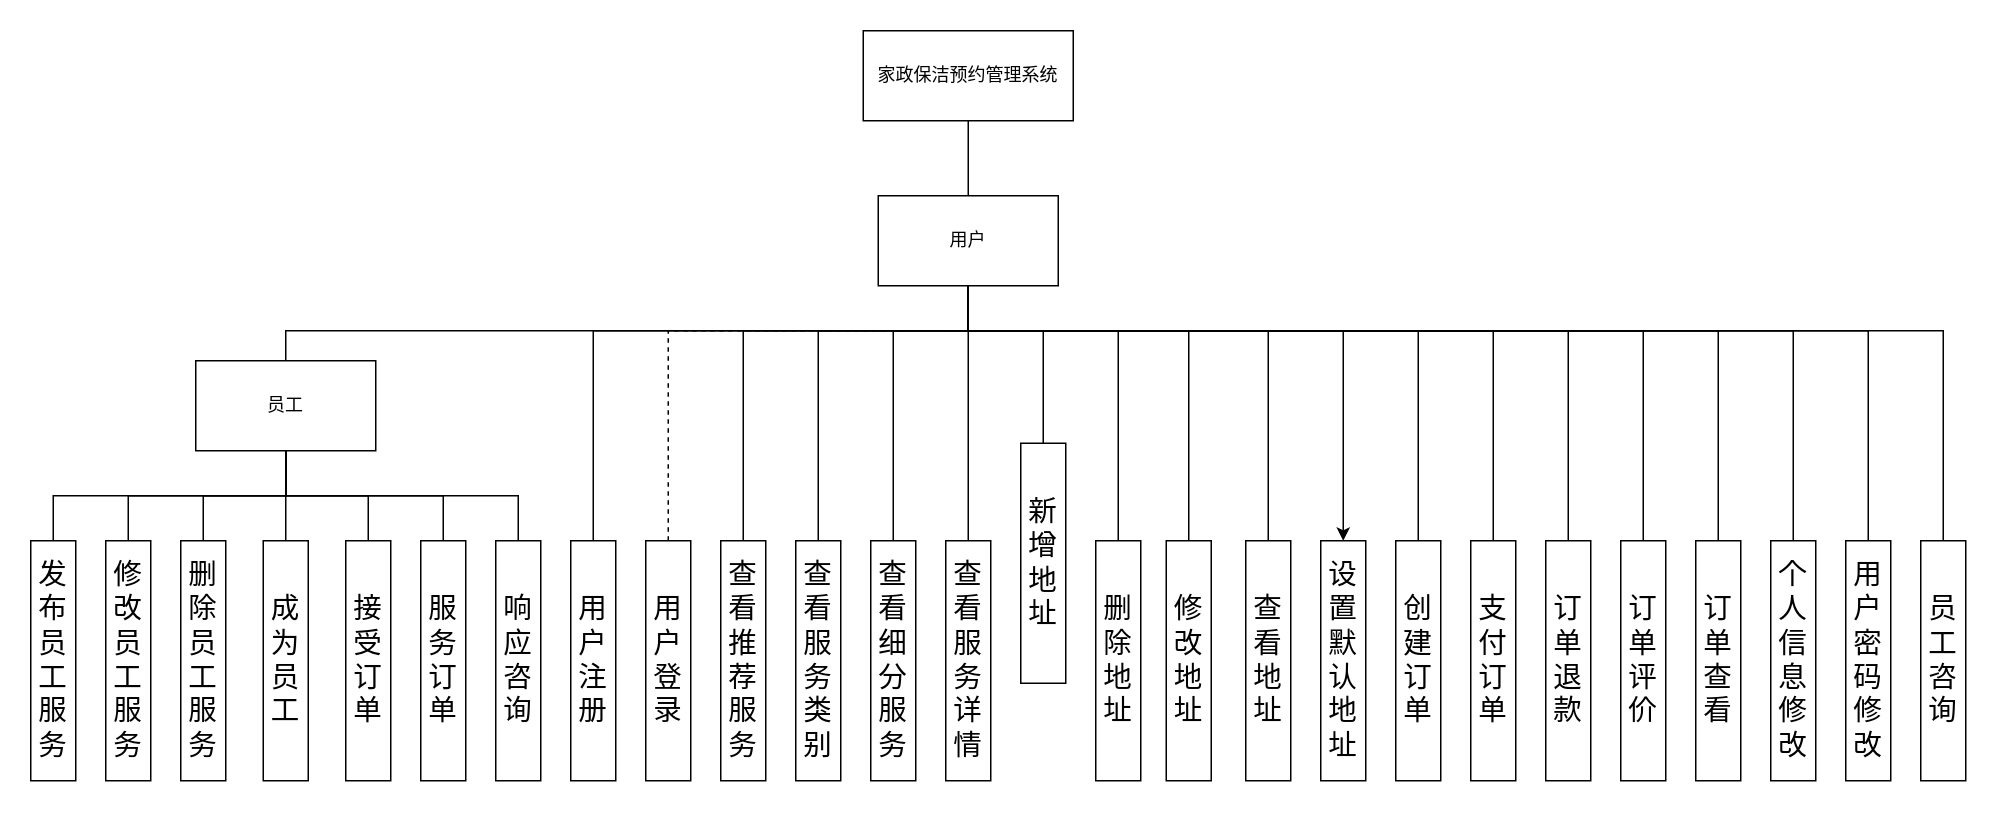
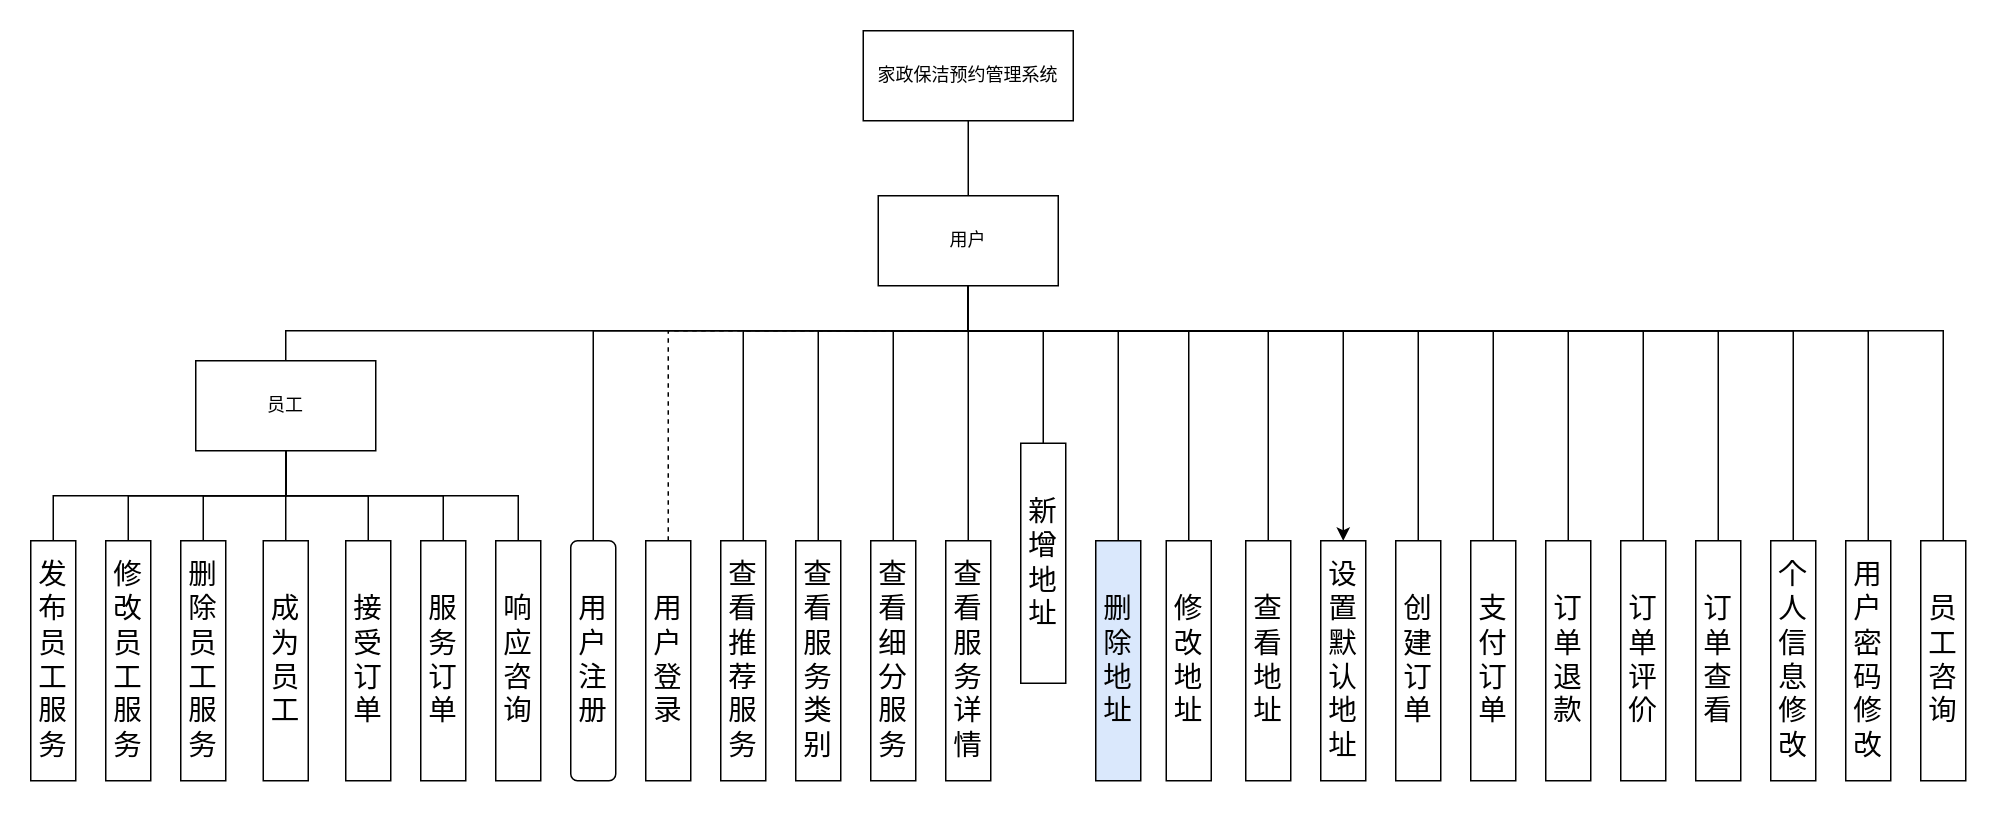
  <mxCell id="0" />
  <mxCell id="1" parent="0" />
  <mxCell id="2" value="家政保洁预约管理系统" style="rounded=0;whiteSpace=wrap;html=1;" vertex="1" parent="1"><mxGeometry x="575" width="140" height="60" as="geometry" y="20" /></mxCell>
  <mxCell id="3" value="员工" style="whiteSpace=wrap;html=1;rounded=0;" vertex="1" parent="1"><mxGeometry x="130" y="240" width="120" height="60" as="geometry" /></mxCell>
  <mxCell id="4" value="发布员工服务" style="rounded=0;whiteSpace=wrap;html=1;fontSize=19;" vertex="1" parent="1"><mxGeometry x="20" y="360" width="30" height="160" as="geometry" /></mxCell>
  <mxCell id="5" value="修改员工服务" style="rounded=0;whiteSpace=wrap;html=1;fontSize=19;" vertex="1" parent="1"><mxGeometry x="70" y="360" width="30" height="160" as="geometry" /></mxCell>
  <mxCell id="6" value="删除员工服务" style="rounded=0;whiteSpace=wrap;html=1;fontSize=19;" vertex="1" parent="1"><mxGeometry x="120" y="360" width="30" height="160" as="geometry" /></mxCell>
  <mxCell id="7" value="成为员工" style="rounded=0;whiteSpace=wrap;html=1;fontSize=19;align=center;" vertex="1" parent="1"><mxGeometry x="175" y="360" width="30" height="160" as="geometry" /></mxCell>
  <mxCell id="8" value="接受订单" style="rounded=0;whiteSpace=wrap;html=1;fontSize=19;" vertex="1" parent="1"><mxGeometry x="230" y="360" width="30" height="160" as="geometry" /></mxCell>
  <mxCell id="9" value="服务订单" style="rounded=0;whiteSpace=wrap;html=1;fontSize=19;" vertex="1" parent="1"><mxGeometry x="280" y="360" width="30" height="160" as="geometry" /></mxCell>
  <mxCell id="10" value="响应咨询" style="rounded=0;whiteSpace=wrap;html=1;fontSize=19;" vertex="1" parent="1"><mxGeometry x="330" y="360" width="30" height="160" as="geometry" /></mxCell>
  <mxCell id="11" value="" style="endArrow=none;html=1;rounded=0;exitX=0.5;exitY=0;exitDx=0;exitDy=0;entryX=0.5;entryY=1;entryDx=0;entryDy=0;edgeStyle=orthogonalEdgeStyle;" edge="1" parent="1" source="4" target="3"><mxGeometry width="50" height="50" relative="1" as="geometry"><mxPoint x="370" y="410" as="sourcePoint" /><mxPoint x="420" y="360" as="targetPoint" /></mxGeometry></mxCell>
  <mxCell id="12" value="" style="endArrow=none;html=1;rounded=0;exitX=0.5;exitY=0;exitDx=0;exitDy=0;entryX=0.5;entryY=1;entryDx=0;entryDy=0;edgeStyle=orthogonalEdgeStyle;" edge="1" parent="1" source="5" target="3"><mxGeometry width="50" height="50" relative="1" as="geometry"><mxPoint x="175" y="370" as="sourcePoint" /><mxPoint x="330" y="300" as="targetPoint" /></mxGeometry></mxCell>
  <mxCell id="13" value="" style="endArrow=none;html=1;rounded=0;exitX=0.5;exitY=0;exitDx=0;exitDy=0;entryX=0.5;entryY=1;entryDx=0;entryDy=0;edgeStyle=orthogonalEdgeStyle;" edge="1" parent="1" source="6" target="3"><mxGeometry width="50" height="50" relative="1" as="geometry"><mxPoint x="185" y="380" as="sourcePoint" /><mxPoint x="340" y="310" as="targetPoint" /></mxGeometry></mxCell>
  <mxCell id="14" value="" style="endArrow=none;html=1;rounded=0;exitX=0.5;exitY=0;exitDx=0;exitDy=0;entryX=0.5;entryY=1;entryDx=0;entryDy=0;edgeStyle=orthogonalEdgeStyle;" edge="1" parent="1" source="7" target="3"><mxGeometry width="50" height="50" relative="1" as="geometry"><mxPoint x="195" y="390" as="sourcePoint" /><mxPoint x="350" y="320" as="targetPoint" /></mxGeometry></mxCell>
  <mxCell id="15" value="" style="endArrow=none;html=1;rounded=0;exitX=0.5;exitY=0;exitDx=0;exitDy=0;entryX=0.5;entryY=1;entryDx=0;entryDy=0;edgeStyle=orthogonalEdgeStyle;" edge="1" parent="1" source="8" target="3"><mxGeometry width="50" height="50" relative="1" as="geometry"><mxPoint x="205" y="400" as="sourcePoint" /><mxPoint x="360" y="330" as="targetPoint" /></mxGeometry></mxCell>
  <mxCell id="16" value="" style="endArrow=none;html=1;rounded=0;exitX=0.5;exitY=0;exitDx=0;exitDy=0;edgeStyle=orthogonalEdgeStyle;entryX=0.5;entryY=1;entryDx=0;entryDy=0;" edge="1" parent="1" source="9" target="3"><mxGeometry width="50" height="50" relative="1" as="geometry"><mxPoint x="215" y="410" as="sourcePoint" /><mxPoint x="320" y="290" as="targetPoint" /></mxGeometry></mxCell>
  <mxCell id="17" value="" style="endArrow=none;html=1;rounded=0;exitX=0.5;exitY=1;exitDx=0;exitDy=0;entryX=0.5;entryY=0;entryDx=0;entryDy=0;edgeStyle=orthogonalEdgeStyle;" edge="1" parent="1" source="3" target="10"><mxGeometry width="50" height="50" relative="1" as="geometry"><mxPoint x="225" y="420" as="sourcePoint" /><mxPoint x="380" y="350" as="targetPoint" /></mxGeometry></mxCell>
- <mxCell id="18" value="用户注册" style="rounded=0;whiteSpace=wrap;html=1;fontSize=19;" vertex="1" parent="1"><mxGeometry x="380" y="360" width="30" height="160" as="geometry" /></mxCell>
+ <mxCell id="18" value="用户注册" style="whiteSpace=wrap;html=1;fontSize=19;rounded=1;" vertex="1" parent="1"><mxGeometry x="380" y="360" width="30" height="160" as="geometry" /></mxCell>
  <mxCell id="19" value="用户" style="whiteSpace=wrap;html=1;rounded=0;" vertex="1" parent="1"><mxGeometry x="585" y="130" width="120" height="60" as="geometry" /></mxCell>
  <mxCell id="20" value="" style="endArrow=none;html=1;rounded=0;exitX=0.5;exitY=0;exitDx=0;exitDy=0;entryX=0.5;entryY=1;entryDx=0;entryDy=0;edgeStyle=orthogonalEdgeStyle;" edge="1" parent="1" source="19" target="2"><mxGeometry width="50" height="50" relative="1" as="geometry"><mxPoint x="525" y="160" as="sourcePoint" /><mxPoint x="655" y="100" as="targetPoint" /></mxGeometry></mxCell>
  <mxCell id="21" value="用户登录" style="rounded=0;whiteSpace=wrap;html=1;fontSize=19;" vertex="1" parent="1"><mxGeometry x="430" y="360" width="30" height="160" as="geometry" /></mxCell>
  <mxCell id="22" value="查看推荐服务" style="rounded=0;whiteSpace=wrap;html=1;fontSize=19;" vertex="1" parent="1"><mxGeometry x="480" y="360" width="30" height="160" as="geometry" /></mxCell>
  <mxCell id="23" value="查看服务类别" style="rounded=0;whiteSpace=wrap;html=1;fontSize=19;" vertex="1" parent="1"><mxGeometry x="530" y="360" width="30" height="160" as="geometry" /></mxCell>
  <mxCell id="24" value="查看细分服务" style="rounded=0;whiteSpace=wrap;html=1;fontSize=19;" vertex="1" parent="1"><mxGeometry x="580" y="360" width="30" height="160" as="geometry" /></mxCell>
  <mxCell id="25" value="查看服务详情" style="rounded=0;whiteSpace=wrap;html=1;fontSize=19;" vertex="1" parent="1"><mxGeometry x="630" y="360" width="30" height="160" as="geometry" /></mxCell>
  <mxCell id="26" value="新增地址" style="rounded=0;whiteSpace=wrap;html=1;fontSize=19;" vertex="1" parent="1"><mxGeometry x="680" y="295" width="30" height="160" as="geometry" /></mxCell>
- <mxCell id="27" value="删除地址" style="rounded=0;whiteSpace=wrap;html=1;fontSize=19;" vertex="1" parent="1"><mxGeometry x="730" y="360" width="30" height="160" as="geometry" /></mxCell>
+ <mxCell id="27" value="删除地址" style="rounded=0;whiteSpace=wrap;html=1;fontSize=19;fillColor=#dae8fc;" vertex="1" parent="1"><mxGeometry x="730" y="360" width="30" height="160" as="geometry" /></mxCell>
  <mxCell id="28" value="修改地址" style="rounded=0;whiteSpace=wrap;html=1;fontSize=19;" vertex="1" parent="1"><mxGeometry x="777" y="360" width="30" height="160" as="geometry" /></mxCell>
  <mxCell id="29" value="查看地址" style="rounded=0;whiteSpace=wrap;html=1;fontSize=19;" vertex="1" parent="1"><mxGeometry x="830" y="360" width="30" height="160" as="geometry" /></mxCell>
  <mxCell id="30" value="设置默认地址" style="rounded=0;whiteSpace=wrap;html=1;fontSize=19;" vertex="1" parent="1"><mxGeometry x="880" y="360" width="30" height="160" as="geometry" /></mxCell>
  <mxCell id="31" value="创建订单" style="rounded=0;whiteSpace=wrap;html=1;fontSize=19;" vertex="1" parent="1"><mxGeometry x="930" y="360" width="30" height="160" as="geometry" /></mxCell>
  <mxCell id="32" value="支付订单" style="rounded=0;whiteSpace=wrap;html=1;fontSize=19;" vertex="1" parent="1"><mxGeometry x="980" y="360" width="30" height="160" as="geometry" /></mxCell>
  <mxCell id="33" value="订单退款" style="rounded=0;whiteSpace=wrap;html=1;fontSize=19;" vertex="1" parent="1"><mxGeometry x="1030" y="360" width="30" height="160" as="geometry" /></mxCell>
  <mxCell id="34" value="订单评价" style="rounded=0;whiteSpace=wrap;html=1;fontSize=19;" vertex="1" parent="1"><mxGeometry x="1080" y="360" width="30" height="160" as="geometry" /></mxCell>
  <mxCell id="35" value="订单查看" style="rounded=0;whiteSpace=wrap;html=1;fontSize=19;" vertex="1" parent="1"><mxGeometry x="1130" y="360" width="30" height="160" as="geometry" /></mxCell>
  <mxCell id="36" value="个人信息修改" style="rounded=0;whiteSpace=wrap;html=1;fontSize=19;" vertex="1" parent="1"><mxGeometry x="1180" y="360" width="30" height="160" as="geometry" /></mxCell>
  <mxCell id="37" value="用户密码修改" style="rounded=0;whiteSpace=wrap;html=1;fontSize=19;" vertex="1" parent="1"><mxGeometry x="1230" y="360" width="30" height="160" as="geometry" /></mxCell>
  <mxCell id="38" value="员工咨询" style="rounded=0;whiteSpace=wrap;html=1;fontSize=19;" vertex="1" parent="1"><mxGeometry x="1280" y="360" width="30" height="160" as="geometry" /></mxCell>
  <mxCell id="39" value="" style="endArrow=none;html=1;rounded=0;exitX=0.5;exitY=1;exitDx=0;exitDy=0;entryX=0.5;entryY=0;entryDx=0;entryDy=0;edgeStyle=orthogonalEdgeStyle;" edge="1" parent="1" source="19" target="22"><mxGeometry width="50" height="50" relative="1" as="geometry"><mxPoint x="420" y="300" as="sourcePoint" /><mxPoint x="470" y="250" as="targetPoint" /><Array as="points"><mxPoint x="645" y="220" /><mxPoint x="495" y="220" /></Array></mxGeometry></mxCell>
  <mxCell id="40" value="" style="endArrow=none;html=1;rounded=0;exitX=0.5;exitY=1;exitDx=0;exitDy=0;entryX=0.5;entryY=0;entryDx=0;entryDy=0;edgeStyle=orthogonalEdgeStyle;" edge="1" parent="1" source="19" target="23"><mxGeometry width="50" height="50" relative="1" as="geometry"><mxPoint x="420" y="300" as="sourcePoint" /><mxPoint x="470" y="250" as="targetPoint" /><Array as="points"><mxPoint x="645" y="220" /><mxPoint x="545" y="220" /></Array></mxGeometry></mxCell>
  <mxCell id="41" value="" style="endArrow=none;html=1;rounded=0;exitX=0.5;exitY=1;exitDx=0;exitDy=0;entryX=0.5;entryY=0;entryDx=0;entryDy=0;edgeStyle=orthogonalEdgeStyle;" edge="1" parent="1" source="19" target="24"><mxGeometry width="50" height="50" relative="1" as="geometry"><mxPoint x="420" y="300" as="sourcePoint" /><mxPoint x="470" y="250" as="targetPoint" /><Array as="points"><mxPoint x="645" y="220" /><mxPoint x="595" y="220" /></Array></mxGeometry></mxCell>
  <mxCell id="42" value="" style="endArrow=none;html=1;rounded=0;exitX=0.5;exitY=1;exitDx=0;exitDy=0;entryX=0.5;entryY=0;entryDx=0;entryDy=0;" edge="1" parent="1" source="19" target="25"><mxGeometry width="50" height="50" relative="1" as="geometry"><mxPoint x="420" y="300" as="sourcePoint" /><mxPoint x="470" y="250" as="targetPoint" /></mxGeometry></mxCell>
  <mxCell id="43" value="" style="endArrow=none;html=1;rounded=0;exitX=0.5;exitY=1;exitDx=0;exitDy=0;entryX=0.5;entryY=0;entryDx=0;entryDy=0;edgeStyle=orthogonalEdgeStyle;" edge="1" parent="1" source="19" target="26"><mxGeometry width="50" height="50" relative="1" as="geometry"><mxPoint x="550" y="310" as="sourcePoint" /><mxPoint x="600" y="260" as="targetPoint" /><Array as="points"><mxPoint x="645" y="220" /><mxPoint x="695" y="220" /></Array></mxGeometry></mxCell>
  <mxCell id="44" value="" style="endArrow=none;html=1;rounded=0;exitX=0.5;exitY=1;exitDx=0;exitDy=0;entryX=0.5;entryY=0;entryDx=0;entryDy=0;edgeStyle=orthogonalEdgeStyle;" edge="1" parent="1" source="19" target="27"><mxGeometry width="50" height="50" relative="1" as="geometry"><mxPoint x="550" y="310" as="sourcePoint" /><mxPoint x="600" y="260" as="targetPoint" /><Array as="points"><mxPoint x="645" y="220" /><mxPoint x="745" y="220" /></Array></mxGeometry></mxCell>
  <mxCell id="45" value="" style="endArrow=none;html=1;rounded=0;exitX=0.5;exitY=1;exitDx=0;exitDy=0;entryX=0.5;entryY=0;entryDx=0;entryDy=0;edgeStyle=orthogonalEdgeStyle;" edge="1" parent="1" source="19" target="28"><mxGeometry width="50" height="50" relative="1" as="geometry"><mxPoint x="550" y="310" as="sourcePoint" /><mxPoint x="600" y="260" as="targetPoint" /><Array as="points"><mxPoint x="645" y="220" /><mxPoint x="792" y="220" /></Array></mxGeometry></mxCell>
  <mxCell id="46" value="" style="endArrow=none;html=1;rounded=0;exitX=0.5;exitY=1;exitDx=0;exitDy=0;entryX=0.5;entryY=0;entryDx=0;entryDy=0;edgeStyle=orthogonalEdgeStyle;" edge="1" parent="1" source="19" target="29"><mxGeometry width="50" height="50" relative="1" as="geometry"><mxPoint x="550" y="310" as="sourcePoint" /><mxPoint x="600" y="260" as="targetPoint" /><Array as="points"><mxPoint x="645" y="220" /><mxPoint x="845" y="220" /></Array></mxGeometry></mxCell>
  <mxCell id="47" value="" style="endArrow=classic;html=1;rounded=0;exitX=0.5;exitY=1;exitDx=0;exitDy=0;entryX=0.5;entryY=0;entryDx=0;entryDy=0;edgeStyle=orthogonalEdgeStyle;" edge="1" parent="1" source="19" target="30"><mxGeometry width="50" height="50" relative="1" as="geometry"><mxPoint x="550" y="310" as="sourcePoint" /><mxPoint x="600" y="260" as="targetPoint" /><Array as="points"><mxPoint x="645" y="220" /><mxPoint x="895" y="220" /></Array></mxGeometry></mxCell>
  <mxCell id="48" value="" style="endArrow=none;html=1;rounded=0;exitX=0.5;exitY=1;exitDx=0;exitDy=0;entryX=0.5;entryY=0;entryDx=0;entryDy=0;edgeStyle=orthogonalEdgeStyle;" edge="1" parent="1" source="19" target="31"><mxGeometry width="50" height="50" relative="1" as="geometry"><mxPoint x="670" y="300" as="sourcePoint" /><mxPoint x="720" y="250" as="targetPoint" /><Array as="points"><mxPoint x="645" y="220" /><mxPoint x="945" y="220" /></Array></mxGeometry></mxCell>
  <mxCell id="49" value="" style="endArrow=none;html=1;rounded=0;exitX=0.5;exitY=1;exitDx=0;exitDy=0;entryX=0.5;entryY=0;entryDx=0;entryDy=0;edgeStyle=orthogonalEdgeStyle;" edge="1" parent="1" source="19" target="32"><mxGeometry width="50" height="50" relative="1" as="geometry"><mxPoint x="620" y="300" as="sourcePoint" /><mxPoint x="670" y="250" as="targetPoint" /><Array as="points"><mxPoint x="645" y="220" /><mxPoint x="995" y="220" /></Array></mxGeometry></mxCell>
  <mxCell id="50" value="" style="endArrow=none;html=1;rounded=0;entryX=0.5;entryY=0;entryDx=0;entryDy=0;exitX=0.5;exitY=1;exitDx=0;exitDy=0;edgeStyle=orthogonalEdgeStyle;" edge="1" parent="1" source="19" target="33"><mxGeometry width="50" height="50" relative="1" as="geometry"><mxPoint x="760" y="300" as="sourcePoint" /><mxPoint x="810" y="250" as="targetPoint" /><Array as="points"><mxPoint x="645" y="220" /><mxPoint x="1045" y="220" /></Array></mxGeometry></mxCell>
  <mxCell id="51" value="" style="endArrow=none;html=1;rounded=0;entryX=0.5;entryY=0;entryDx=0;entryDy=0;exitX=0.5;exitY=1;exitDx=0;exitDy=0;edgeStyle=orthogonalEdgeStyle;" edge="1" parent="1" source="19" target="34"><mxGeometry width="50" height="50" relative="1" as="geometry"><mxPoint x="740" y="300" as="sourcePoint" /><mxPoint x="790" y="250" as="targetPoint" /><Array as="points"><mxPoint x="645" y="220" /><mxPoint x="1095" y="220" /></Array></mxGeometry></mxCell>
  <mxCell id="52" value="" style="endArrow=none;html=1;rounded=0;exitX=0.5;exitY=1;exitDx=0;exitDy=0;entryX=0.5;entryY=0;entryDx=0;entryDy=0;edgeStyle=orthogonalEdgeStyle;" edge="1" parent="1" source="19" target="35"><mxGeometry width="50" height="50" relative="1" as="geometry"><mxPoint x="710" y="310" as="sourcePoint" /><mxPoint x="760" y="260" as="targetPoint" /><Array as="points"><mxPoint x="645" y="220" /><mxPoint x="1145" y="220" /></Array></mxGeometry></mxCell>
  <mxCell id="53" value="" style="endArrow=none;html=1;rounded=0;exitX=0.5;exitY=1;exitDx=0;exitDy=0;entryX=0.5;entryY=0;entryDx=0;entryDy=0;edgeStyle=orthogonalEdgeStyle;" edge="1" parent="1" source="19" target="36"><mxGeometry width="50" height="50" relative="1" as="geometry"><mxPoint x="710" y="310" as="sourcePoint" /><mxPoint x="760" y="260" as="targetPoint" /><Array as="points"><mxPoint x="645" y="220" /><mxPoint x="1195" y="220" /></Array></mxGeometry></mxCell>
  <mxCell id="54" value="" style="endArrow=none;html=1;rounded=0;exitX=0.5;exitY=1;exitDx=0;exitDy=0;entryX=0.5;entryY=0;entryDx=0;entryDy=0;edgeStyle=orthogonalEdgeStyle;" edge="1" parent="1" source="19" target="37"><mxGeometry width="50" height="50" relative="1" as="geometry"><mxPoint x="710" y="310" as="sourcePoint" /><mxPoint x="760" y="260" as="targetPoint" /><Array as="points"><mxPoint x="645" y="220" /><mxPoint x="1245" y="220" /></Array></mxGeometry></mxCell>
  <mxCell id="55" value="" style="endArrow=none;html=1;rounded=0;entryX=0.5;entryY=0;entryDx=0;entryDy=0;exitX=0.5;exitY=1;exitDx=0;exitDy=0;edgeStyle=orthogonalEdgeStyle;" edge="1" parent="1" source="19" target="38"><mxGeometry width="50" height="50" relative="1" as="geometry"><mxPoint x="950" y="310" as="sourcePoint" /><mxPoint x="1000" y="260" as="targetPoint" /><Array as="points"><mxPoint x="645" y="220" /><mxPoint x="1295" y="220" /></Array></mxGeometry></mxCell>
  <mxCell id="56" value="" style="endArrow=none;html=1;rounded=0;exitX=0.5;exitY=0;exitDx=0;exitDy=0;entryX=0.5;entryY=1;entryDx=0;entryDy=0;edgeStyle=orthogonalEdgeStyle;dashed=1;" edge="1" parent="1" source="21" target="19"><mxGeometry width="50" height="50" relative="1" as="geometry"><mxPoint x="600" y="370" as="sourcePoint" /><mxPoint x="650" y="320" as="targetPoint" /><Array as="points"><mxPoint x="445" y="220" /><mxPoint x="645" y="220" /></Array></mxGeometry></mxCell>
  <mxCell id="57" value="" style="endArrow=none;html=1;rounded=0;exitX=0.5;exitY=0;exitDx=0;exitDy=0;entryX=0.5;entryY=1;entryDx=0;entryDy=0;edgeStyle=orthogonalEdgeStyle;" edge="1" parent="1" source="18" target="19"><mxGeometry width="50" height="50" relative="1" as="geometry"><mxPoint x="560" y="420" as="sourcePoint" /><mxPoint x="610" y="370" as="targetPoint" /><Array as="points"><mxPoint x="395" y="220" /><mxPoint x="645" y="220" /></Array></mxGeometry></mxCell>
  <mxCell id="58" value="" style="endArrow=none;html=1;rounded=0;exitX=0.5;exitY=0;exitDx=0;exitDy=0;entryX=0.5;entryY=1;entryDx=0;entryDy=0;edgeStyle=orthogonalEdgeStyle;" edge="1" parent="1" source="3" target="19"><mxGeometry width="50" height="50" relative="1" as="geometry"><mxPoint x="560" y="420" as="sourcePoint" /><mxPoint x="610" y="370" as="targetPoint" /><Array as="points"><mxPoint x="190" y="220" /><mxPoint x="645" y="220" /></Array></mxGeometry></mxCell>
